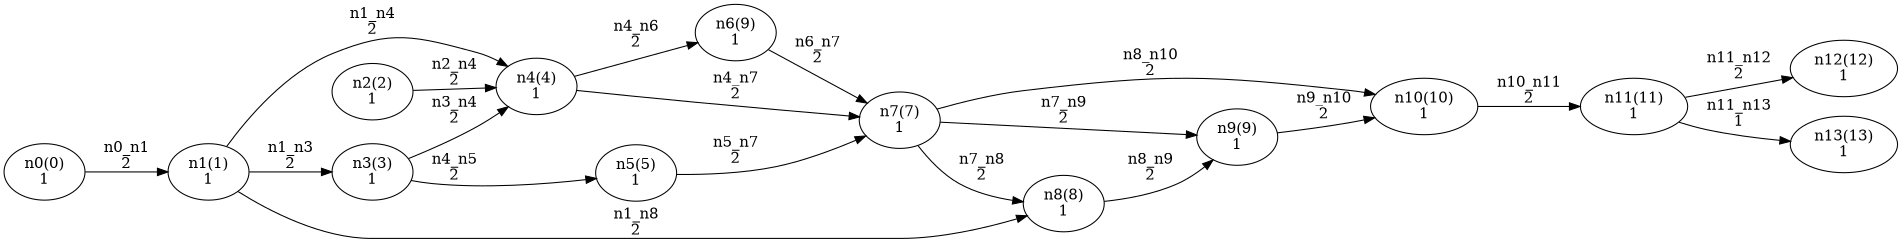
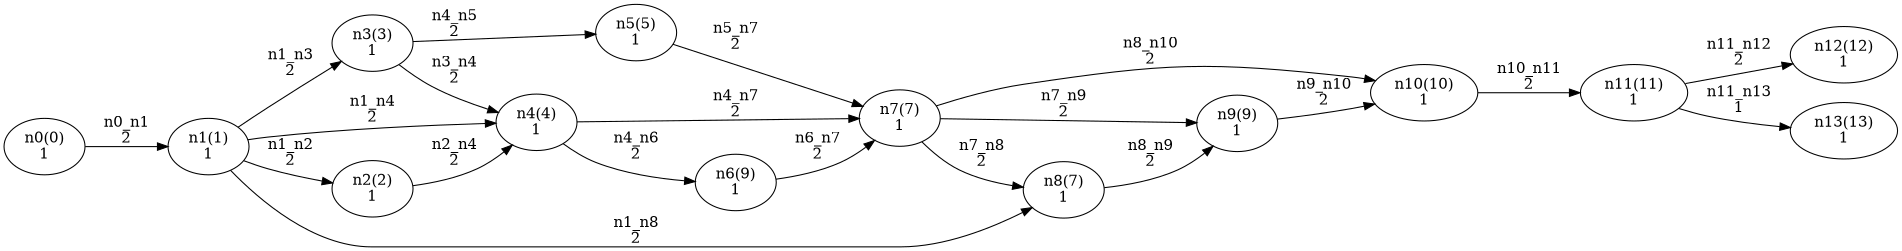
  digraph {
    rankdir=LR
    n1 [label="n0(0)\n1"]
    n2 [label="n1(1)\n1"]
    n3 [label="n2(2)\n1"]
    n4 [label="n3(3)\n1"]
    n5 [label="n4(4)\n1"]
-   n6 [label="n8(8)\n1"]
+   n6 [label="n8(7)\n1"]
    n7 [label="n5(5)\n1"]
    n8 [label="n6(9)\n1"]
    n9 [label="n7(7)\n1"]
    n10 [label="n9(9)\n1"]
    n11 [label="n10(10)\n1"]
    n12 [label="n11(11)\n1"]
    n13 [label="n12(12)\n1"]
    n14 [label="n13(13)\n1"]
    n1 -> n2 [label="n0_n1\n2"]
+   n2 -> n3 [label="n1_n2\n2"]
    n2 -> n4 [label="n1_n3\n2"]
    n2 -> n5 [label="n1_n4\n2"]
    n2 -> n6 [label="n1_n8\n2"]
    n3 -> n5 [label="n2_n4\n2"]
    n4 -> n5 [label="n3_n4\n2"]
    n4 -> n7 [label="n4_n5\n2"]
    n5 -> n8 [label="n4_n6\n2"]
    n5 -> n9 [label="n4_n7\n2"]
    n6 -> n10 [label="n8_n9\n2"]
    n7 -> n9 [label="n5_n7\n2"]
    n8 -> n9 [label="n6_n7\n2"]
    n9 -> n6 [label="n7_n8\n2"]
    n9 -> n10 [label="n7_n9\n2"]
    n9 -> n11 [label="n8_n10\n2"]
    n10 -> n11 [label="n9_n10\n2"]
    n11 -> n12 [label="n10_n11\n2"]
    n12 -> n13 [label="n11_n12\n2"]
    n12 -> n14 [label="n11_n13\n1"]
  }
